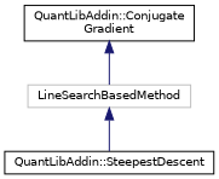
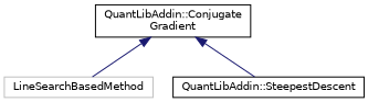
  digraph {
    rankdir=TB
    node [color=black fillcolor=white fontname=Helvetica fontsize=10 shape=record style=filled]
    edge [color=midnightblue dir=back fontname=Helvetica fontsize=10 labelfontname=Helvetica labelfontsize=10 style=solid]
    n1 [color=grey75 height=0.2 label=LineSearchBasedMethod width=0.4]
    n2 [height=0.2 label="QuantLibAddin::SteepestDescent" width=0.4]
    n3 [height=0.2 label="QuantLibAddin::Conjugate\lGradient" width=0.4]
-   n1 -> n2
+   n3 -> n2
    n3 -> n1
  }
